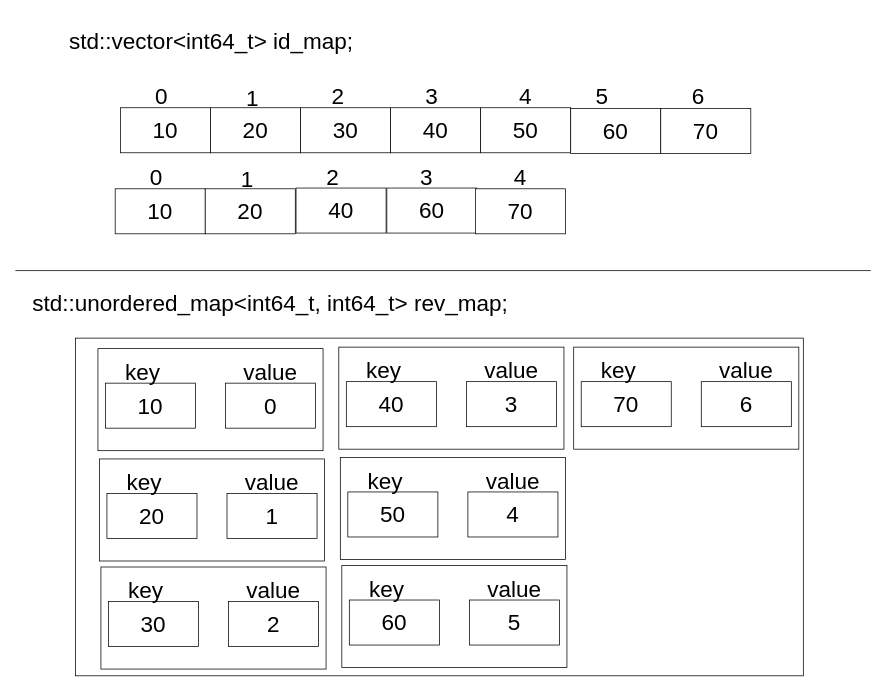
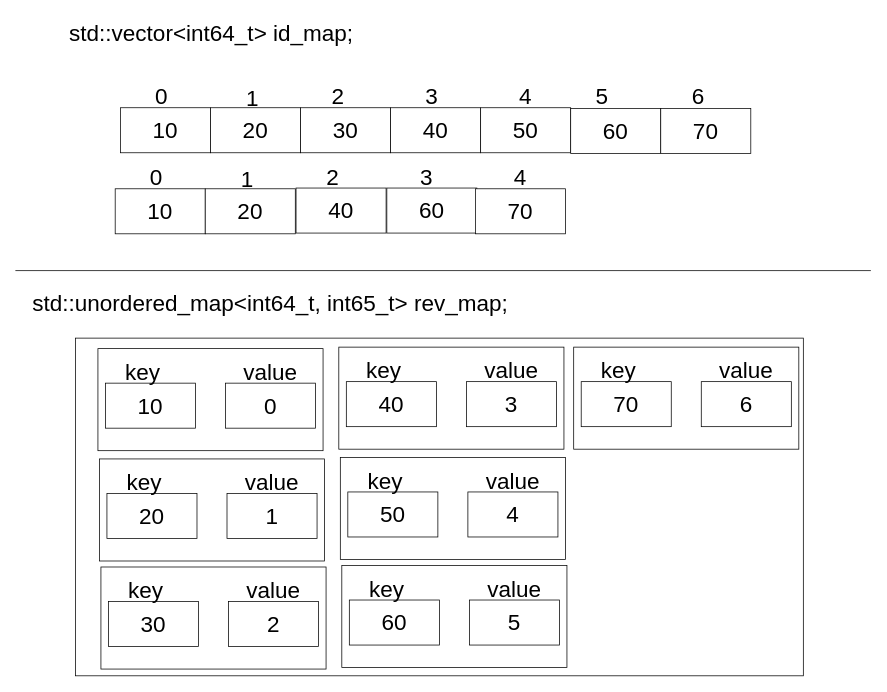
  <mxCell id="0" />
  <mxCell id="1" parent="0" />
  <mxCell id="2" value="" style="rounded=0;whiteSpace=wrap;html=1;fontSize=30;" parent="1" vertex="1"><mxGeometry x="100" y="450" width="970" height="450" as="geometry" /></mxCell>
  <mxCell id="3" value="" style="rounded=0;whiteSpace=wrap;html=1;fontSize=30;" parent="1" vertex="1"><mxGeometry x="130" y="464" width="300" height="136" as="geometry" /></mxCell>
  <mxCell id="4" value="10" style="rounded=0;whiteSpace=wrap;html=1;fontSize=30;" parent="1" vertex="1"><mxGeometry x="160" y="143" width="120" height="60" as="geometry" /></mxCell>
  <mxCell id="5" value="20" style="rounded=0;whiteSpace=wrap;html=1;fontSize=30;" parent="1" vertex="1"><mxGeometry x="280" y="143" width="120" height="60" as="geometry" /></mxCell>
  <mxCell id="6" value="&lt;font style=&quot;font-size: 30px;&quot;&gt;30&lt;/font&gt;" style="rounded=0;whiteSpace=wrap;html=1;" parent="1" vertex="1"><mxGeometry x="400" y="143" width="120" height="60" as="geometry" /></mxCell>
  <mxCell id="7" value="40" style="rounded=0;whiteSpace=wrap;html=1;fontSize=30;" parent="1" vertex="1"><mxGeometry x="520" y="143" width="120" height="60" as="geometry" /></mxCell>
  <mxCell id="8" value="50" style="rounded=0;whiteSpace=wrap;html=1;fontSize=30;" parent="1" vertex="1"><mxGeometry x="640" y="143" width="120" height="60" as="geometry" /></mxCell>
  <mxCell id="9" value="0" style="text;html=1;strokeColor=none;fillColor=none;align=center;verticalAlign=middle;whiteSpace=wrap;rounded=0;fontSize=30;" parent="1" vertex="1"><mxGeometry x="185" y="113" width="60" height="30" as="geometry" /></mxCell>
  <mxCell id="10" value="1" style="text;html=1;strokeColor=none;fillColor=none;align=center;verticalAlign=middle;whiteSpace=wrap;rounded=0;fontSize=30;" parent="1" vertex="1"><mxGeometry x="306" y="115" width="60" height="30" as="geometry" /></mxCell>
  <mxCell id="11" value="2" style="text;html=1;strokeColor=none;fillColor=none;align=center;verticalAlign=middle;whiteSpace=wrap;rounded=0;fontSize=30;" parent="1" vertex="1"><mxGeometry x="420" y="113" width="60" height="30" as="geometry" /></mxCell>
  <mxCell id="12" value="3" style="text;html=1;strokeColor=none;fillColor=none;align=center;verticalAlign=middle;whiteSpace=wrap;rounded=0;fontSize=30;" parent="1" vertex="1"><mxGeometry x="545" y="113" width="60" height="30" as="geometry" /></mxCell>
  <mxCell id="13" value="4" style="text;html=1;strokeColor=none;fillColor=none;align=center;verticalAlign=middle;whiteSpace=wrap;rounded=0;fontSize=30;" parent="1" vertex="1"><mxGeometry x="670" y="113" width="60" height="30" as="geometry" /></mxCell>
  <mxCell id="14" value="60" style="rounded=0;whiteSpace=wrap;html=1;fontSize=30;" parent="1" vertex="1"><mxGeometry x="760" y="144" width="120" height="60" as="geometry" /></mxCell>
  <mxCell id="15" value="70" style="rounded=0;whiteSpace=wrap;html=1;fontSize=30;" parent="1" vertex="1"><mxGeometry x="880" y="144" width="120" height="60" as="geometry" /></mxCell>
  <mxCell id="16" value="5" style="text;html=1;strokeColor=none;fillColor=none;align=center;verticalAlign=middle;whiteSpace=wrap;rounded=0;fontSize=30;" parent="1" vertex="1"><mxGeometry x="772" y="113" width="60" height="30" as="geometry" /></mxCell>
  <mxCell id="17" value="6" style="text;html=1;strokeColor=none;fillColor=none;align=center;verticalAlign=middle;whiteSpace=wrap;rounded=0;fontSize=30;" parent="1" vertex="1"><mxGeometry x="900" y="113" width="60" height="30" as="geometry" /></mxCell>
  <mxCell id="18" value="" style="endArrow=none;html=1;fontSize=30;" parent="1" edge="1"><mxGeometry width="50" height="50" relative="1" as="geometry"><mxPoint y="360" as="sourcePoint" x="20" /><mxPoint x="1160" y="360" as="targetPoint" /></mxGeometry></mxCell>
- <mxCell id="19" value="std::vector&amp;lt;int64_t&amp;gt; id_map;" style="text;whiteSpace=wrap;html=1;fontSize=30;" parent="1" vertex="1"><mxGeometry x="90" y="30" width="444" height="60" as="geometry" /></mxCell>
+ <mxCell id="19" value="std::vector&amp;lt;int64_t&amp;gt; id_map;" style="text;whiteSpace=wrap;html=1;fontSize=30;" parent="1" vertex="1"><mxGeometry x="90" y="20" width="444" height="60" as="geometry" /></mxCell>
  <mxCell id="20" value="10" style="rounded=0;whiteSpace=wrap;html=1;fontSize=30;" parent="1" vertex="1"><mxGeometry x="140" y="510" width="120" height="60" as="geometry" /></mxCell>
  <mxCell id="21" value="0" style="rounded=0;whiteSpace=wrap;html=1;fontSize=30;" parent="1" vertex="1"><mxGeometry x="300" y="510" width="120" height="60" as="geometry" /></mxCell>
  <mxCell id="22" value="key" style="text;html=1;strokeColor=none;fillColor=none;align=center;verticalAlign=middle;whiteSpace=wrap;rounded=0;fontSize=30;" parent="1" vertex="1"><mxGeometry x="160" y="480" width="60" height="30" as="geometry" /></mxCell>
  <mxCell id="23" value="value" style="text;html=1;strokeColor=none;fillColor=none;align=center;verticalAlign=middle;whiteSpace=wrap;rounded=0;fontSize=30;" parent="1" vertex="1"><mxGeometry x="330" y="480" width="60" height="30" as="geometry" /></mxCell>
  <mxCell id="24" value="" style="rounded=0;whiteSpace=wrap;html=1;fontSize=30;" parent="1" vertex="1"><mxGeometry x="132" y="611" width="300" height="136" as="geometry" /></mxCell>
  <mxCell id="25" value="20" style="rounded=0;whiteSpace=wrap;html=1;fontSize=30;" parent="1" vertex="1"><mxGeometry x="142" y="657" width="120" height="60" as="geometry" /></mxCell>
  <mxCell id="26" value="1" style="rounded=0;whiteSpace=wrap;html=1;fontSize=30;" parent="1" vertex="1"><mxGeometry x="302" y="657" width="120" height="60" as="geometry" /></mxCell>
  <mxCell id="27" value="key" style="text;html=1;strokeColor=none;fillColor=none;align=center;verticalAlign=middle;whiteSpace=wrap;rounded=0;fontSize=30;" parent="1" vertex="1"><mxGeometry x="162" y="627" width="60" height="30" as="geometry" /></mxCell>
  <mxCell id="28" value="value" style="text;html=1;strokeColor=none;fillColor=none;align=center;verticalAlign=middle;whiteSpace=wrap;rounded=0;fontSize=30;" parent="1" vertex="1"><mxGeometry x="332" y="627" width="60" height="30" as="geometry" /></mxCell>
  <mxCell id="29" value="" style="rounded=0;whiteSpace=wrap;html=1;fontSize=30;" parent="1" vertex="1"><mxGeometry x="134" y="755" width="300" height="136" as="geometry" /></mxCell>
  <mxCell id="30" value="30" style="rounded=0;whiteSpace=wrap;html=1;fontSize=30;" parent="1" vertex="1"><mxGeometry x="144" y="801" width="120" height="60" as="geometry" /></mxCell>
  <mxCell id="31" value="2" style="rounded=0;whiteSpace=wrap;html=1;fontSize=30;" parent="1" vertex="1"><mxGeometry x="304" y="801" width="120" height="60" as="geometry" /></mxCell>
  <mxCell id="32" value="key" style="text;html=1;strokeColor=none;fillColor=none;align=center;verticalAlign=middle;whiteSpace=wrap;rounded=0;fontSize=30;" parent="1" vertex="1"><mxGeometry x="164" y="771" width="60" height="30" as="geometry" /></mxCell>
  <mxCell id="33" value="value" style="text;html=1;strokeColor=none;fillColor=none;align=center;verticalAlign=middle;whiteSpace=wrap;rounded=0;fontSize=30;" parent="1" vertex="1"><mxGeometry x="334" y="771" width="60" height="30" as="geometry" /></mxCell>
  <mxCell id="34" value="" style="rounded=0;whiteSpace=wrap;html=1;fontSize=30;" parent="1" vertex="1"><mxGeometry x="451" y="462" width="300" height="136" as="geometry" /></mxCell>
  <mxCell id="35" value="40" style="rounded=0;whiteSpace=wrap;html=1;fontSize=30;" parent="1" vertex="1"><mxGeometry x="461" y="508" width="120" height="60" as="geometry" /></mxCell>
  <mxCell id="36" value="3" style="rounded=0;whiteSpace=wrap;html=1;fontSize=30;" parent="1" vertex="1"><mxGeometry x="621" y="508" width="120" height="60" as="geometry" /></mxCell>
  <mxCell id="37" value="key" style="text;html=1;strokeColor=none;fillColor=none;align=center;verticalAlign=middle;whiteSpace=wrap;rounded=0;fontSize=30;" parent="1" vertex="1"><mxGeometry x="481" y="478" width="60" height="30" as="geometry" /></mxCell>
  <mxCell id="38" value="value" style="text;html=1;strokeColor=none;fillColor=none;align=center;verticalAlign=middle;whiteSpace=wrap;rounded=0;fontSize=30;" parent="1" vertex="1"><mxGeometry x="651" y="478" width="60" height="30" as="geometry" /></mxCell>
  <mxCell id="39" value="" style="rounded=0;whiteSpace=wrap;html=1;fontSize=30;" parent="1" vertex="1"><mxGeometry x="453" y="609" width="300" height="136" as="geometry" /></mxCell>
  <mxCell id="40" value="50" style="rounded=0;whiteSpace=wrap;html=1;fontSize=30;" parent="1" vertex="1"><mxGeometry x="463" y="655" width="120" height="60" as="geometry" /></mxCell>
  <mxCell id="41" value="4" style="rounded=0;whiteSpace=wrap;html=1;fontSize=30;" parent="1" vertex="1"><mxGeometry x="623" y="655" width="120" height="60" as="geometry" /></mxCell>
  <mxCell id="42" value="key" style="text;html=1;strokeColor=none;fillColor=none;align=center;verticalAlign=middle;whiteSpace=wrap;rounded=0;fontSize=30;" parent="1" vertex="1"><mxGeometry x="483" y="625" width="60" height="30" as="geometry" /></mxCell>
  <mxCell id="43" value="value" style="text;html=1;strokeColor=none;fillColor=none;align=center;verticalAlign=middle;whiteSpace=wrap;rounded=0;fontSize=30;" parent="1" vertex="1"><mxGeometry x="653" y="625" width="60" height="30" as="geometry" /></mxCell>
  <mxCell id="44" value="" style="rounded=0;whiteSpace=wrap;html=1;fontSize=30;" parent="1" vertex="1"><mxGeometry x="455" y="753" width="300" height="136" as="geometry" /></mxCell>
  <mxCell id="45" value="60" style="rounded=0;whiteSpace=wrap;html=1;fontSize=30;" parent="1" vertex="1"><mxGeometry x="465" y="799" width="120" height="60" as="geometry" /></mxCell>
  <mxCell id="46" value="5" style="rounded=0;whiteSpace=wrap;html=1;fontSize=30;" parent="1" vertex="1"><mxGeometry x="625" y="799" width="120" height="60" as="geometry" /></mxCell>
  <mxCell id="47" value="key" style="text;html=1;strokeColor=none;fillColor=none;align=center;verticalAlign=middle;whiteSpace=wrap;rounded=0;fontSize=30;" parent="1" vertex="1"><mxGeometry x="485" y="769" width="60" height="30" as="geometry" /></mxCell>
  <mxCell id="48" value="value" style="text;html=1;strokeColor=none;fillColor=none;align=center;verticalAlign=middle;whiteSpace=wrap;rounded=0;fontSize=30;" parent="1" vertex="1"><mxGeometry x="655" y="769" width="60" height="30" as="geometry" /></mxCell>
  <mxCell id="49" value="" style="rounded=0;whiteSpace=wrap;html=1;fontSize=30;" parent="1" vertex="1"><mxGeometry x="764" y="462" width="300" height="136" as="geometry" /></mxCell>
  <mxCell id="50" value="70" style="rounded=0;whiteSpace=wrap;html=1;fontSize=30;" parent="1" vertex="1"><mxGeometry x="774" y="508" width="120" height="60" as="geometry" /></mxCell>
  <mxCell id="51" value="6" style="rounded=0;whiteSpace=wrap;html=1;fontSize=30;" parent="1" vertex="1"><mxGeometry x="934" y="508" width="120" height="60" as="geometry" /></mxCell>
  <mxCell id="52" value="key" style="text;html=1;strokeColor=none;fillColor=none;align=center;verticalAlign=middle;whiteSpace=wrap;rounded=0;fontSize=30;" parent="1" vertex="1"><mxGeometry x="794" y="478" width="60" height="30" as="geometry" /></mxCell>
  <mxCell id="53" value="value" style="text;html=1;strokeColor=none;fillColor=none;align=center;verticalAlign=middle;whiteSpace=wrap;rounded=0;fontSize=30;" parent="1" vertex="1"><mxGeometry x="964" y="478" width="60" height="30" as="geometry" /></mxCell>
- <mxCell id="54" value="std::unordered_map&amp;lt;int64_t, int64_t&amp;gt; rev_map;" style="text;whiteSpace=wrap;html=1;fontSize=30;" parent="1" vertex="1"><mxGeometry x="41" y="380" width="699" height="60" as="geometry" /></mxCell>
+ <mxCell id="54" value="std::unordered_map&amp;lt;int64_t, int65_t&amp;gt; rev_map;" style="text;whiteSpace=wrap;html=1;fontSize=30;" parent="1" vertex="1"><mxGeometry x="41" y="380" width="699" height="60" as="geometry" /></mxCell>
  <mxCell id="55" value="10" style="rounded=0;whiteSpace=wrap;html=1;fontSize=30;" parent="1" vertex="1"><mxGeometry x="153" y="251" width="120" height="60" as="geometry" /></mxCell>
  <mxCell id="56" value="20" style="rounded=0;whiteSpace=wrap;html=1;fontSize=30;" parent="1" vertex="1"><mxGeometry x="273" y="251" width="120" height="60" as="geometry" /></mxCell>
  <mxCell id="57" value="40" style="rounded=0;whiteSpace=wrap;html=1;fontSize=30;" parent="1" vertex="1"><mxGeometry x="394" y="250" width="120" height="60" as="geometry" /></mxCell>
  <mxCell id="58" value="0" style="text;html=1;strokeColor=none;fillColor=none;align=center;verticalAlign=middle;whiteSpace=wrap;rounded=0;fontSize=30;" parent="1" vertex="1"><mxGeometry x="178" y="221" width="60" height="30" as="geometry" /></mxCell>
  <mxCell id="59" value="1" style="text;html=1;strokeColor=none;fillColor=none;align=center;verticalAlign=middle;whiteSpace=wrap;rounded=0;fontSize=30;" parent="1" vertex="1"><mxGeometry x="299" y="223" width="60" height="30" as="geometry" /></mxCell>
  <mxCell id="60" value="2" style="text;html=1;strokeColor=none;fillColor=none;align=center;verticalAlign=middle;whiteSpace=wrap;rounded=0;fontSize=30;" parent="1" vertex="1"><mxGeometry x="413" y="221" width="60" height="30" as="geometry" /></mxCell>
  <mxCell id="61" value="3" style="text;html=1;strokeColor=none;fillColor=none;align=center;verticalAlign=middle;whiteSpace=wrap;rounded=0;fontSize=30;" parent="1" vertex="1"><mxGeometry x="538" y="221" width="60" height="30" as="geometry" /></mxCell>
  <mxCell id="62" value="4" style="text;html=1;strokeColor=none;fillColor=none;align=center;verticalAlign=middle;whiteSpace=wrap;rounded=0;fontSize=30;" parent="1" vertex="1"><mxGeometry x="663" y="221" width="60" height="30" as="geometry" /></mxCell>
  <mxCell id="63" value="60" style="rounded=0;whiteSpace=wrap;html=1;fontSize=30;" parent="1" vertex="1"><mxGeometry x="515" y="250" width="120" height="60" as="geometry" /></mxCell>
  <mxCell id="64" value="70" style="rounded=0;whiteSpace=wrap;html=1;fontSize=30;" parent="1" vertex="1"><mxGeometry x="633" y="251" width="120" height="60" as="geometry" /></mxCell>
